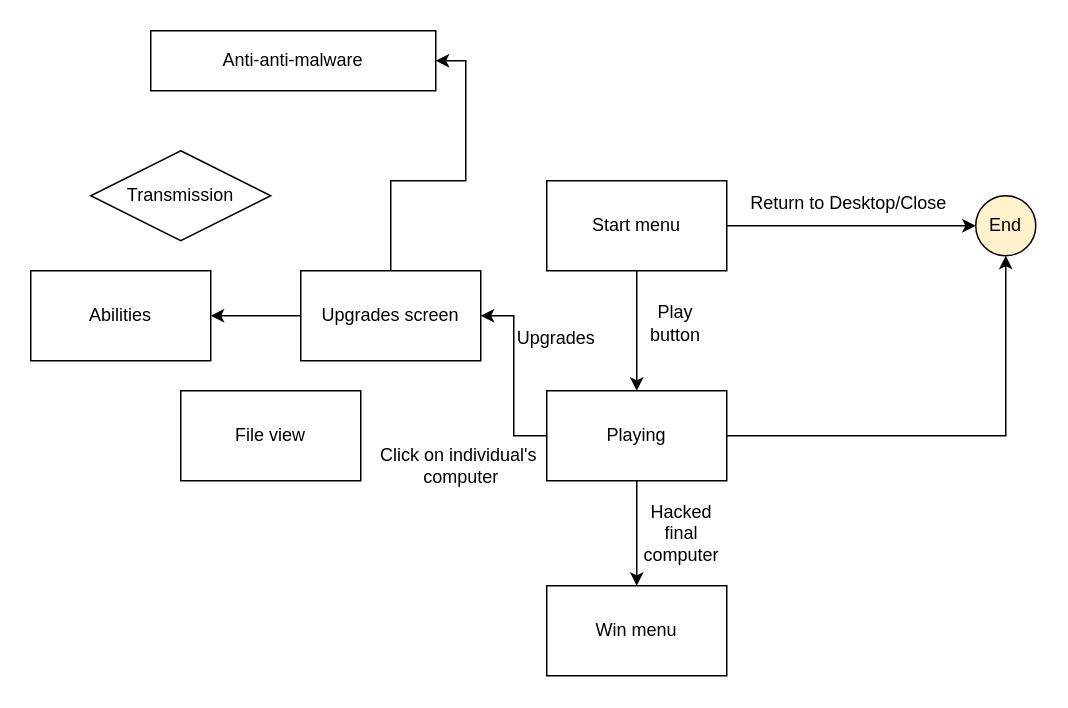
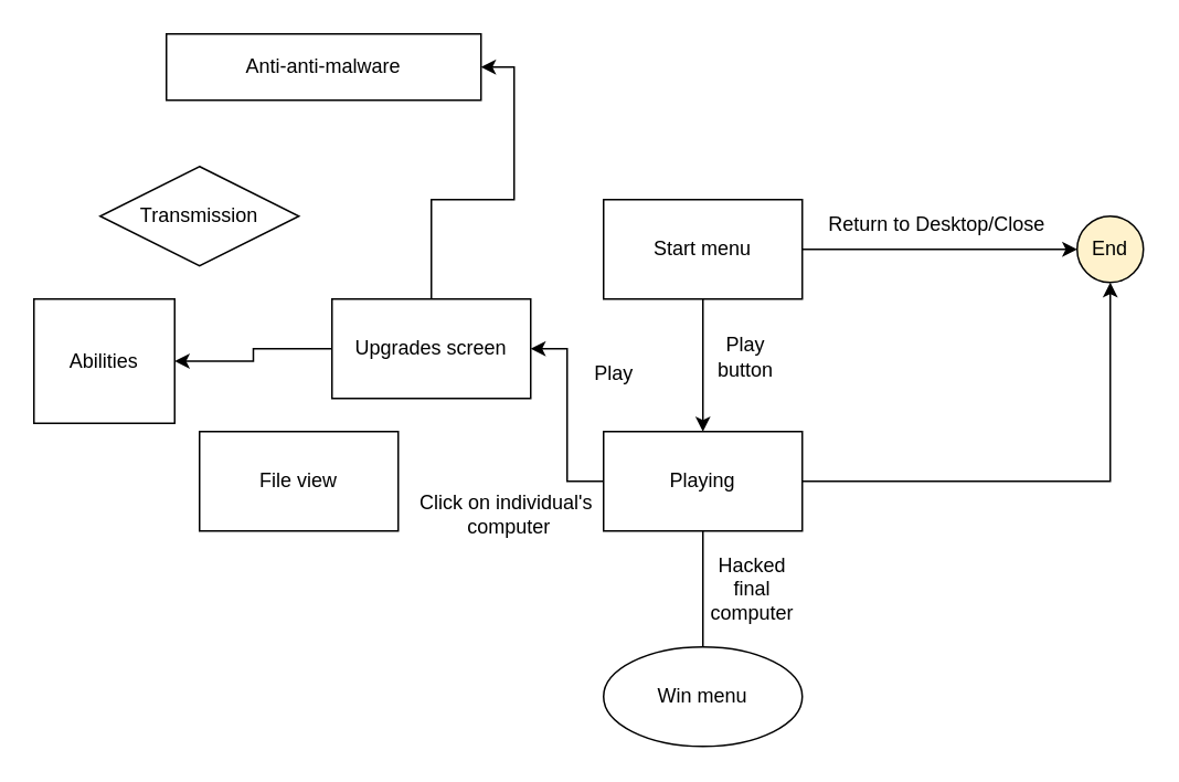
  <mxCell id="0" />
  <mxCell id="1" parent="0" />
  <mxCell id="2" value="Start menu" style="rounded=0;whiteSpace=wrap;html=1;" vertex="1" parent="1"><mxGeometry x="364" y="120" width="120" height="60" as="geometry" /></mxCell>
  <mxCell id="3" style="edgeStyle=orthogonalEdgeStyle;rounded=0;orthogonalLoop=1;jettySize=auto;html=1;" edge="1" parent="1" source="5" target="9"><mxGeometry relative="1" as="geometry" /></mxCell>
  <mxCell id="4" style="edgeStyle=orthogonalEdgeStyle;rounded=0;orthogonalLoop=1;jettySize=auto;html=1;entryX=1;entryY=0.5;entryDx=0;entryDy=0;" edge="1" parent="1" source="5" target="13"><mxGeometry relative="1" as="geometry" /></mxCell>
  <mxCell id="5" value="Playing" style="rounded=0;whiteSpace=wrap;html=1;" vertex="1" parent="1"><mxGeometry x="364" y="260" width="120" height="60" as="geometry" /></mxCell>
  <mxCell id="6" value="" style="endArrow=classic;html=1;rounded=0;exitX=0.5;exitY=1;exitDx=0;exitDy=0;" edge="1" parent="1" source="2" target="5"><mxGeometry width="50" height="50" relative="1" as="geometry"><mxPoint x="410" y="310" as="sourcePoint" /><mxPoint x="460" y="260" as="targetPoint" /></mxGeometry></mxCell>
  <mxCell id="7" value="Play button" style="text;html=1;align=center;verticalAlign=middle;whiteSpace=wrap;rounded=0;" vertex="1" parent="1"><mxGeometry x="420" y="200" width="60" height="30" as="geometry" /></mxCell>
  <mxCell id="8" value="" style="endArrow=classic;html=1;rounded=0;exitX=1;exitY=0.5;exitDx=0;exitDy=0;entryX=0;entryY=0.5;entryDx=0;entryDy=0;" edge="1" parent="1" source="2" target="9"><mxGeometry width="50" height="50" relative="1" as="geometry"><mxPoint x="570" y="170" as="sourcePoint" /><mxPoint x="530" y="150" as="targetPoint" /></mxGeometry></mxCell>
  <mxCell id="9" value="End" style="ellipse;whiteSpace=wrap;html=1;aspect=fixed;fillColor=#fff2cc;" vertex="1" parent="1"><mxGeometry x="650" y="130" width="40" height="40" as="geometry" /></mxCell>
  <mxCell id="10" value="Return to Desktop/Close" style="text;html=1;align=center;verticalAlign=middle;resizable=0;points=[];autosize=1;strokeColor=none;fillColor=none;" vertex="1" parent="1"><mxGeometry x="490" y="120" width="150" height="30" as="geometry" /></mxCell>
  <mxCell id="11" style="edgeStyle=orthogonalEdgeStyle;rounded=0;orthogonalLoop=1;jettySize=auto;html=1;" edge="1" parent="1" source="13" target="20"><mxGeometry relative="1" as="geometry" /></mxCell>
  <mxCell id="12" style="edgeStyle=orthogonalEdgeStyle;rounded=0;orthogonalLoop=1;jettySize=auto;html=1;entryX=1;entryY=0.5;entryDx=0;entryDy=0;" edge="1" parent="1" source="13" target="22"><mxGeometry relative="1" as="geometry" /></mxCell>
  <mxCell id="13" value="Upgrades screen" style="rounded=0;whiteSpace=wrap;html=1;" vertex="1" parent="1"><mxGeometry x="200" y="180" width="120" height="60" as="geometry" /></mxCell>
- <mxCell id="14" value="Upgrades" style="text;html=1;align=center;verticalAlign=middle;resizable=0;points=[];autosize=1;strokeColor=none;fillColor=none;" vertex="1" parent="1"><mxGeometry x="330" y="210" width="80" height="30" as="geometry" /></mxCell>
+ <mxCell id="14" value="Play" style="text;html=1;align=center;verticalAlign=middle;resizable=0;points=[];autosize=1;strokeColor=none;fillColor=none;" vertex="1" parent="1"><mxGeometry x="330" y="210" width="80" height="30" as="geometry" /></mxCell>
  <mxCell id="15" value="File view" style="rounded=0;whiteSpace=wrap;html=1;" vertex="1" parent="1"><mxGeometry x="120" y="260" width="120" height="60" as="geometry" /></mxCell>
  <mxCell id="16" value="Click on individual's&lt;div&gt;&amp;nbsp;computer&lt;/div&gt;" style="text;html=1;align=center;verticalAlign=middle;resizable=0;points=[];autosize=1;strokeColor=none;fillColor=none;" vertex="1" parent="1"><mxGeometry x="240" y="290" width="130" height="40" as="geometry" /></mxCell>
- <mxCell id="17" value="Win menu" style="rounded=0;whiteSpace=wrap;html=1;" vertex="1" parent="1"><mxGeometry x="364" y="390" width="120" height="60" as="geometry" /></mxCell>
- <mxCell id="18" value="" style="endArrow=classic;html=1;rounded=0;exitX=0.5;exitY=1;exitDx=0;exitDy=0;entryX=0.5;entryY=0;entryDx=0;entryDy=0;" edge="1" parent="1" source="5" target="17"><mxGeometry width="50" height="50" relative="1" as="geometry"><mxPoint x="380" y="350" as="sourcePoint" /><mxPoint x="430" y="300" as="targetPoint" /></mxGeometry></mxCell>
+ <mxCell id="17" value="Win menu" style="ellipse;whiteSpace=wrap;html=1;" vertex="1" parent="1"><mxGeometry x="364" y="390" width="120" height="60" as="geometry" /></mxCell>
+ <mxCell id="18" value="" style="endArrow=none;html=1;rounded=0;exitX=0.5;exitY=1;exitDx=0;exitDy=0;entryX=0.5;entryY=0;entryDx=0;entryDy=0;" edge="1" parent="1" source="5" target="17"><mxGeometry width="50" height="50" relative="1" as="geometry"><mxPoint x="380" y="350" as="sourcePoint" /><mxPoint x="430" y="300" as="targetPoint" /></mxGeometry></mxCell>
  <mxCell id="19" value="Hacked final computer" style="text;html=1;align=center;verticalAlign=middle;whiteSpace=wrap;rounded=0;" vertex="1" parent="1"><mxGeometry x="424" y="340" width="60" height="30" as="geometry" /></mxCell>
- <mxCell id="20" value="Abilities" style="rounded=0;whiteSpace=wrap;html=1;" vertex="1" parent="1"><mxGeometry x="20" y="180" width="120" height="60" as="geometry" /></mxCell>
+ <mxCell id="20" value="Abilities" style="rounded=0;whiteSpace=wrap;html=1;" vertex="1" parent="1"><mxGeometry x="20" y="180" width="85" height="75" as="geometry" /></mxCell>
  <mxCell id="21" value="Transmission" style="rhombus;whiteSpace=wrap;html=1;" vertex="1" parent="1"><mxGeometry x="60" y="100" width="120" height="60" as="geometry" /></mxCell>
  <mxCell id="22" value="Anti-anti-malware" style="rounded=0;whiteSpace=wrap;html=1;" vertex="1" parent="1"><mxGeometry x="100" y="20" width="190" height="40" as="geometry" /></mxCell>
